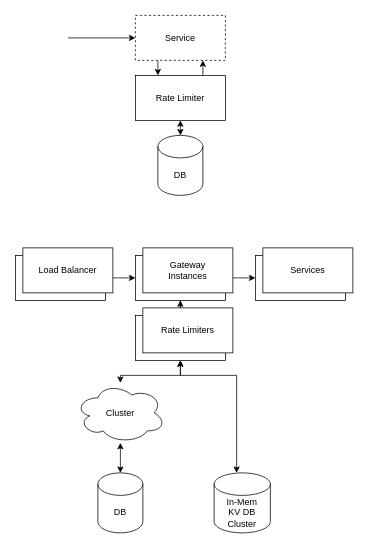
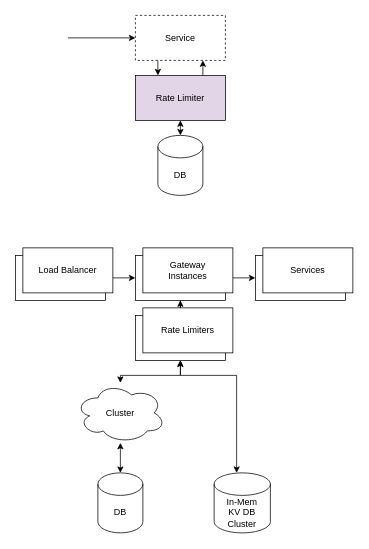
  <mxCell id="0" />
  <mxCell id="1" parent="0" />
  <mxCell id="2" style="edgeStyle=orthogonalEdgeStyle;rounded=0;orthogonalLoop=1;jettySize=auto;html=1;exitX=0.25;exitY=1;exitDx=0;exitDy=0;entryX=0.25;entryY=0;entryDx=0;entryDy=0;" edge="1" parent="1" source="3" target="6"><mxGeometry relative="1" as="geometry" /></mxCell>
  <mxCell id="3" value="Service" style="rounded=0;whiteSpace=wrap;html=1;dashed=1;" vertex="1" parent="1"><mxGeometry x="180" y="20" width="120" height="60" as="geometry" /></mxCell>
  <mxCell id="4" style="edgeStyle=orthogonalEdgeStyle;rounded=0;orthogonalLoop=1;jettySize=auto;html=1;exitX=0.75;exitY=0;exitDx=0;exitDy=0;entryX=0.75;entryY=1;entryDx=0;entryDy=0;" edge="1" parent="1" source="6" target="3"><mxGeometry relative="1" as="geometry" /></mxCell>
  <mxCell id="5" style="edgeStyle=orthogonalEdgeStyle;rounded=0;orthogonalLoop=1;jettySize=auto;html=1;exitX=0.5;exitY=1;exitDx=0;exitDy=0;entryX=0.5;entryY=0;entryDx=0;entryDy=0;entryPerimeter=0;startArrow=classic;startFill=1;" edge="1" parent="1" source="6" target="7"><mxGeometry relative="1" as="geometry" /></mxCell>
- <mxCell id="6" value="Rate Limiter" style="rounded=0;whiteSpace=wrap;html=1;" vertex="1" parent="1"><mxGeometry x="180" y="100" width="120" height="60" as="geometry" /></mxCell>
+ <mxCell id="6" value="Rate Limiter" style="rounded=0;whiteSpace=wrap;html=1;fillColor=#e1d5e7;" vertex="1" parent="1"><mxGeometry x="180" y="100" width="120" height="60" as="geometry" /></mxCell>
  <mxCell id="7" value="DB" style="shape=cylinder3;whiteSpace=wrap;html=1;boundedLbl=1;backgroundOutline=1;size=15;" vertex="1" parent="1"><mxGeometry x="210" y="180" width="60" height="80" as="geometry" /></mxCell>
  <mxCell id="8" value="" style="endArrow=classic;html=1;rounded=0;entryX=0;entryY=0.5;entryDx=0;entryDy=0;" edge="1" parent="1" target="3"><mxGeometry width="50" height="50" relative="1" as="geometry"><mxPoint x="90" y="50" as="sourcePoint" /><mxPoint x="160" y="60" as="targetPoint" /></mxGeometry></mxCell>
  <mxCell id="9" style="edgeStyle=orthogonalEdgeStyle;rounded=0;orthogonalLoop=1;jettySize=auto;html=1;exitX=0.5;exitY=1;exitDx=0;exitDy=0;startArrow=classic;startFill=1;" edge="1" parent="1" source="11" target="20"><mxGeometry relative="1" as="geometry" /></mxCell>
  <mxCell id="10" style="edgeStyle=orthogonalEdgeStyle;rounded=0;orthogonalLoop=1;jettySize=auto;html=1;exitX=0.5;exitY=1;exitDx=0;exitDy=0;startArrow=classic;startFill=1;" edge="1" parent="1" source="11" target="21"><mxGeometry relative="1" as="geometry"><Array as="points"><mxPoint x="240" y="500" /><mxPoint x="315" y="500" /></Array></mxGeometry></mxCell>
  <mxCell id="11" value="Rate Limiters" style="rounded=0;whiteSpace=wrap;html=1;" vertex="1" parent="1"><mxGeometry x="180" y="420" width="120" height="60" as="geometry" /></mxCell>
  <mxCell id="12" value="DB" style="shape=cylinder3;whiteSpace=wrap;html=1;boundedLbl=1;backgroundOutline=1;size=15;" vertex="1" parent="1"><mxGeometry x="130" y="630" width="60" height="80" as="geometry" /></mxCell>
  <mxCell id="13" value="" style="endArrow=classic;html=1;rounded=0;entryX=0;entryY=0.5;entryDx=0;entryDy=0;startArrow=classic;startFill=1;" edge="1" parent="1" source="14"><mxGeometry width="50" height="50" relative="1" as="geometry"><mxPoint x="90" y="370" as="sourcePoint" /><mxPoint x="180" y="370" as="targetPoint" /></mxGeometry></mxCell>
  <mxCell id="14" value="Load Balancer" style="rounded=0;whiteSpace=wrap;html=1;" vertex="1" parent="1"><mxGeometry x="20" y="340" width="120" height="60" as="geometry" /></mxCell>
  <mxCell id="15" style="edgeStyle=orthogonalEdgeStyle;rounded=0;orthogonalLoop=1;jettySize=auto;html=1;exitX=1;exitY=0.5;exitDx=0;exitDy=0;startArrow=classic;startFill=1;" edge="1" parent="1" source="17" target="18"><mxGeometry relative="1" as="geometry" /></mxCell>
  <mxCell id="16" style="edgeStyle=orthogonalEdgeStyle;rounded=0;orthogonalLoop=1;jettySize=auto;html=1;exitX=0.5;exitY=1;exitDx=0;exitDy=0;startArrow=classic;startFill=1;" edge="1" parent="1" source="17" target="11"><mxGeometry relative="1" as="geometry" /></mxCell>
  <mxCell id="17" value="Gateway&lt;br&gt;Instances" style="rounded=0;whiteSpace=wrap;html=1;" vertex="1" parent="1"><mxGeometry x="180" y="340" width="120" height="60" as="geometry" /></mxCell>
  <mxCell id="18" value="Services" style="rounded=0;whiteSpace=wrap;html=1;" vertex="1" parent="1"><mxGeometry x="340" y="340" width="120" height="60" as="geometry" /></mxCell>
  <mxCell id="19" style="edgeStyle=orthogonalEdgeStyle;rounded=0;orthogonalLoop=1;jettySize=auto;html=1;exitX=0.5;exitY=1;exitDx=0;exitDy=0;exitPerimeter=0;startArrow=classic;startFill=1;" edge="1" parent="1" source="20" target="12"><mxGeometry relative="1" as="geometry" /></mxCell>
  <mxCell id="20" value="Cluster" style="ellipse;shape=cloud;whiteSpace=wrap;html=1;" vertex="1" parent="1"><mxGeometry x="100" y="510" width="120" height="80" as="geometry" /></mxCell>
  <mxCell id="21" value="In-Mem&lt;br&gt;KV DB&lt;br&gt;Cluster" style="shape=cylinder3;whiteSpace=wrap;html=1;boundedLbl=1;backgroundOutline=1;size=15;" vertex="1" parent="1"><mxGeometry x="285" y="630" width="75" height="80" as="geometry" /></mxCell>
  <mxCell id="22" value="Gateway&lt;br&gt;Instances" style="rounded=0;whiteSpace=wrap;html=1;" vertex="1" parent="1"><mxGeometry x="190" y="330" width="120" height="60" as="geometry" /></mxCell>
  <mxCell id="23" value="Services" style="rounded=0;whiteSpace=wrap;html=1;" vertex="1" parent="1"><mxGeometry x="350" y="330" width="120" height="60" as="geometry" /></mxCell>
  <mxCell id="24" value="Load Balancer" style="rounded=0;whiteSpace=wrap;html=1;" vertex="1" parent="1"><mxGeometry x="30" y="330" width="120" height="60" as="geometry" /></mxCell>
  <mxCell id="25" value="Rate Limiters" style="rounded=0;whiteSpace=wrap;html=1;" vertex="1" parent="1"><mxGeometry x="190" y="410" width="120" height="60" as="geometry" /></mxCell>
